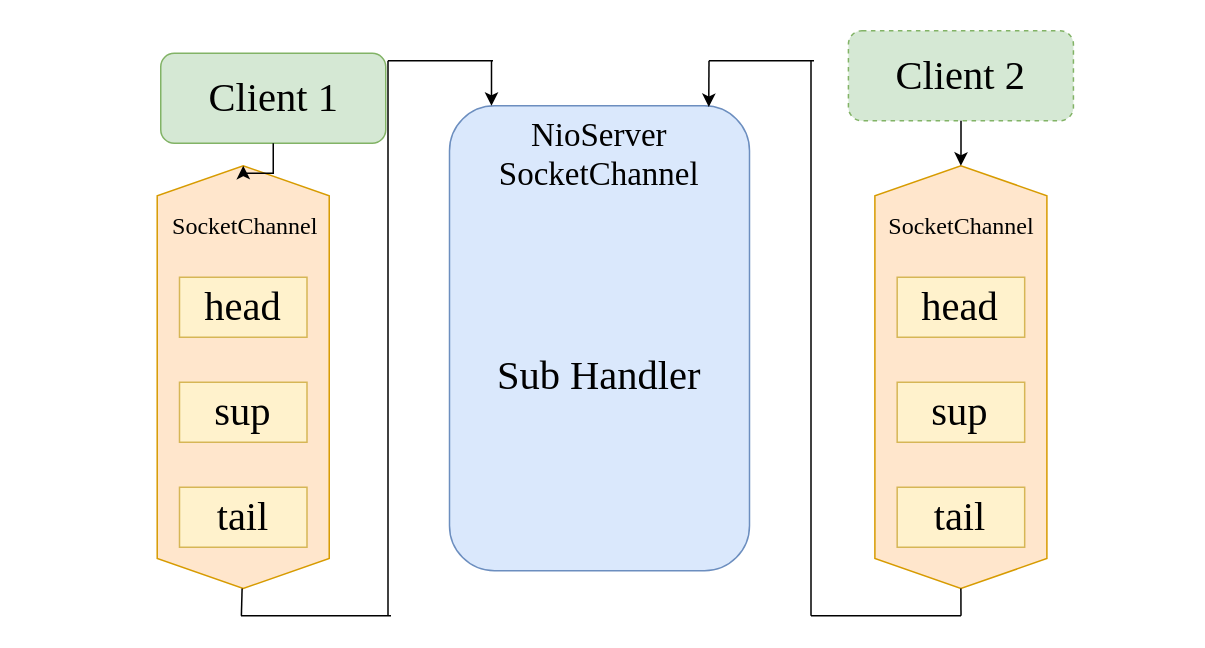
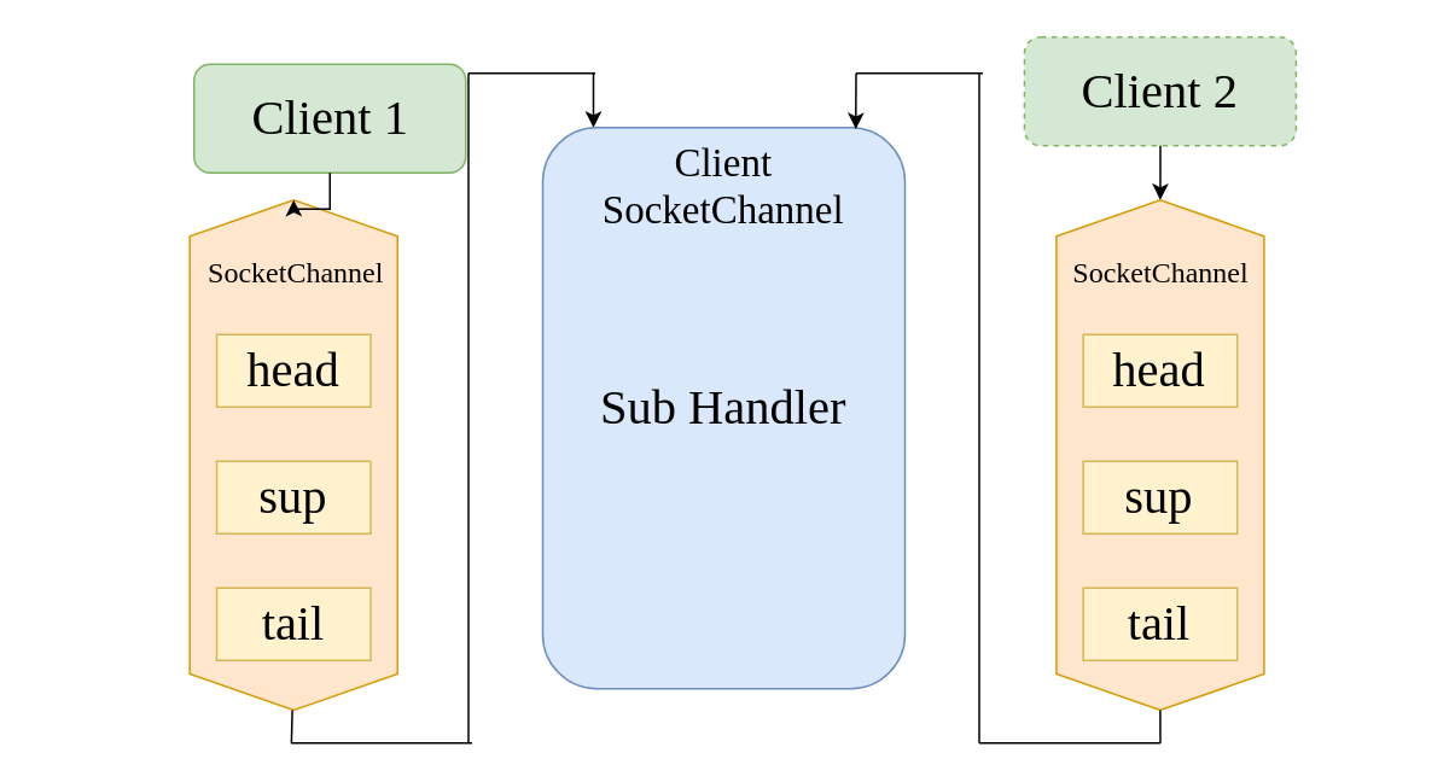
  <mxCell id="0" />
  <mxCell id="1" parent="0" />
  <mxCell id="2" value="" style="group" vertex="1" connectable="0" parent="1"><mxGeometry x="58" y="20" width="209" height="371.845" as="geometry" /></mxCell>
  <mxCell id="3" value="Client 1" style="rounded=1;whiteSpace=wrap;html=1;fontSize=27;fontFamily=Comic Sans MS;fillColor=#d5e8d4;strokeColor=#82b366;" vertex="1" parent="2"><mxGeometry x="48.5" y="15" width="150" height="60" as="geometry" /></mxCell>
  <mxCell id="4" value="" style="group" vertex="1" connectable="0" parent="2"><mxGeometry y="89.995" width="209" height="281.85" as="geometry" /></mxCell>
  <mxCell id="5" value="" style="shape=hexagon;perimeter=hexagonPerimeter2;whiteSpace=wrap;html=1;fixedSize=1;fontFamily=Comic Sans MS;fontSize=27;rotation=90;fillColor=#ffe6cc;strokeColor=#d79b00;" vertex="1" parent="4"><mxGeometry x="-37.45" y="83.585" width="281.85" height="114.68" as="geometry" /></mxCell>
  <mxCell id="6" value="head" style="rounded=0;whiteSpace=wrap;html=1;fontFamily=Comic Sans MS;fontSize=27;fillColor=#fff2cc;strokeColor=#d6b656;" vertex="1" parent="4"><mxGeometry x="61" y="74.345" width="85" height="40" as="geometry" /></mxCell>
  <mxCell id="7" value="sup" style="rounded=0;whiteSpace=wrap;html=1;fontFamily=Comic Sans MS;fontSize=27;fillColor=#fff2cc;strokeColor=#d6b656;" vertex="1" parent="4"><mxGeometry x="61" y="144.345" width="85" height="40" as="geometry" /></mxCell>
  <mxCell id="8" value="tail" style="rounded=0;whiteSpace=wrap;html=1;fontFamily=Comic Sans MS;fontSize=27;fillColor=#fff2cc;strokeColor=#d6b656;" vertex="1" parent="4"><mxGeometry x="61" y="214.345" width="85" height="40" as="geometry" /></mxCell>
  <mxCell id="9" value="SocketChannel" style="text;html=1;strokeColor=none;fillColor=none;align=center;verticalAlign=middle;whiteSpace=wrap;rounded=0;fontFamily=Comic Sans MS;fontSize=16;" vertex="1" parent="4"><mxGeometry x="50" y="25.34" width="110" height="30" as="geometry" /></mxCell>
  <mxCell id="10" value="" style="edgeStyle=orthogonalEdgeStyle;rounded=0;orthogonalLoop=1;jettySize=auto;html=1;fontFamily=Comic Sans MS;fontSize=16;entryX=0;entryY=0.5;entryDx=0;entryDy=0;" edge="1" parent="2" source="3" target="5"><mxGeometry relative="1" as="geometry"><mxPoint x="314" y="130" as="targetPoint" /></mxGeometry></mxCell>
  <mxCell id="11" value="" style="endArrow=none;html=1;fontFamily=Comic Sans MS;fontSize=22;fontColor=#000000;" edge="1" parent="2"><mxGeometry width="50" height="50" relative="1" as="geometry"><mxPoint x="200" y="390" as="sourcePoint" /><mxPoint x="200" y="20" as="targetPoint" /></mxGeometry></mxCell>
  <mxCell id="12" value="" style="group" vertex="1" connectable="0" parent="1"><mxGeometry x="536.45" y="20" width="209" height="371.845" as="geometry" /></mxCell>
  <mxCell id="13" value="Client 2" style="rounded=1;whiteSpace=wrap;html=1;fontSize=27;fontFamily=Comic Sans MS;fillColor=#d5e8d4;strokeColor=#82b366;dashed=1;" vertex="1" parent="12"><mxGeometry x="28.5" width="150" height="60" as="geometry" /></mxCell>
  <mxCell id="14" value="" style="group" vertex="1" connectable="0" parent="12"><mxGeometry y="89.995" width="209" height="281.85" as="geometry" /></mxCell>
  <mxCell id="15" value="" style="shape=hexagon;perimeter=hexagonPerimeter2;whiteSpace=wrap;html=1;fixedSize=1;fontFamily=Comic Sans MS;fontSize=27;rotation=90;fillColor=#ffe6cc;strokeColor=#d79b00;" vertex="1" parent="14"><mxGeometry x="-37.45" y="83.585" width="281.85" height="114.68" as="geometry" /></mxCell>
  <mxCell id="16" value="head" style="rounded=0;whiteSpace=wrap;html=1;fontFamily=Comic Sans MS;fontSize=27;fillColor=#fff2cc;strokeColor=#d6b656;" vertex="1" parent="14"><mxGeometry x="61" y="74.345" width="85" height="40" as="geometry" /></mxCell>
  <mxCell id="17" value="sup" style="rounded=0;whiteSpace=wrap;html=1;fontFamily=Comic Sans MS;fontSize=27;fillColor=#fff2cc;strokeColor=#d6b656;" vertex="1" parent="14"><mxGeometry x="61" y="144.345" width="85" height="40" as="geometry" /></mxCell>
  <mxCell id="18" value="tail" style="rounded=0;whiteSpace=wrap;html=1;fontFamily=Comic Sans MS;fontSize=27;fillColor=#fff2cc;strokeColor=#d6b656;" vertex="1" parent="14"><mxGeometry x="61" y="214.345" width="85" height="40" as="geometry" /></mxCell>
  <mxCell id="19" value="SocketChannel" style="text;html=1;strokeColor=none;fillColor=none;align=center;verticalAlign=middle;whiteSpace=wrap;rounded=0;fontFamily=Comic Sans MS;fontSize=16;" vertex="1" parent="14"><mxGeometry y="25.345" width="209" height="30" as="geometry" /></mxCell>
  <mxCell id="20" value="" style="edgeStyle=orthogonalEdgeStyle;rounded=0;orthogonalLoop=1;jettySize=auto;html=1;fontFamily=Comic Sans MS;fontSize=16;entryX=0;entryY=0.5;entryDx=0;entryDy=0;" edge="1" parent="12" source="13" target="15"><mxGeometry relative="1" as="geometry"><mxPoint x="314" y="130" as="targetPoint" /></mxGeometry></mxCell>
  <mxCell id="21" value="" style="endArrow=none;html=1;fontFamily=Comic Sans MS;fontSize=22;fontColor=#000000;" edge="1" parent="12"><mxGeometry width="50" height="50" relative="1" as="geometry"><mxPoint x="3.55" y="390" as="sourcePoint" /><mxPoint x="3.55" y="20" as="targetPoint" /></mxGeometry></mxCell>
  <mxCell id="22" value="&lt;br&gt;" style="rounded=1;whiteSpace=wrap;html=1;fontFamily=Comic Sans MS;fontSize=27;fillColor=#dae8fc;strokeColor=#6c8ebf;verticalAlign=top;" vertex="1" parent="1"><mxGeometry x="299" y="70" width="200" height="310" as="geometry" /></mxCell>
- <mxCell id="23" value="&lt;span style=&quot;font-family: &amp;#34;comic sans ms&amp;#34; ; font-size: 22px ; font-style: normal ; font-weight: 400 ; letter-spacing: normal ; text-indent: 0px ; text-transform: none ; word-spacing: 0px ; display: inline ; float: none&quot;&gt;NioServer&lt;br&gt;SocketChannel&lt;/span&gt;" style="text;whiteSpace=wrap;html=1;fontSize=22;fontFamily=Comic Sans MS;labelBackgroundColor=none;labelBorderColor=none;align=center;" vertex="1" parent="1"><mxGeometry x="269" y="70" width="260" height="50" as="geometry" /></mxCell>
- <mxCell id="24" value="Sub Handler" style="rounded=0;whiteSpace=wrap;html=1;fontFamily=Comic Sans MS;fontSize=27;strokeColor=none;fillColor=none;" vertex="1" parent="1"><mxGeometry x="309" y="220" width="180" height="60" as="geometry" /></mxCell>
+ <mxCell id="23" value="&lt;span style=&quot;font-family: &amp;#34;comic sans ms&amp;#34; ; font-size: 22px ; font-style: normal ; font-weight: 400 ; letter-spacing: normal ; text-indent: 0px ; text-transform: none ; word-spacing: 0px ; display: inline ; float: none&quot;&gt;Client&lt;br&gt;SocketChannel&lt;/span&gt;" style="text;whiteSpace=wrap;html=1;fontSize=22;fontFamily=Comic Sans MS;labelBackgroundColor=none;labelBorderColor=none;align=center;" vertex="1" parent="1"><mxGeometry x="269" y="70" width="260" height="50" as="geometry" /></mxCell>
+ <mxCell id="24" value="Sub Handler" style="rounded=0;whiteSpace=wrap;html=1;fontFamily=Comic Sans MS;fontSize=27;strokeColor=none;fillColor=none;" vertex="1" parent="1"><mxGeometry x="309" y="195" width="180" height="60" as="geometry" /></mxCell>
  <mxCell id="25" value="" style="endArrow=classic;html=1;fontFamily=Comic Sans MS;fontSize=22;fontColor=#000000;entryX=0.25;entryY=0;entryDx=0;entryDy=0;" edge="1" parent="1"><mxGeometry width="50" height="50" relative="1" as="geometry"><mxPoint x="327" y="40" as="sourcePoint" /><mxPoint x="327" y="70" as="targetPoint" /></mxGeometry></mxCell>
  <mxCell id="26" value="" style="endArrow=classic;html=1;fontFamily=Comic Sans MS;fontSize=22;fontColor=#000000;entryX=0.734;entryY=0.016;entryDx=0;entryDy=0;entryPerimeter=0;" edge="1" parent="1"><mxGeometry width="50" height="50" relative="1" as="geometry"><mxPoint x="472" y="40" as="sourcePoint" /><mxPoint x="471.84" y="70.8" as="targetPoint" /></mxGeometry></mxCell>
  <mxCell id="27" value="" style="endArrow=none;html=1;fontFamily=Comic Sans MS;fontSize=22;fontColor=#000000;" edge="1" parent="1"><mxGeometry width="50" height="50" relative="1" as="geometry"><mxPoint x="258" y="40" as="sourcePoint" /><mxPoint x="328" y="40" as="targetPoint" /></mxGeometry></mxCell>
  <mxCell id="28" value="" style="endArrow=none;html=1;fontFamily=Comic Sans MS;fontSize=22;fontColor=#000000;" edge="1" parent="1"><mxGeometry width="50" height="50" relative="1" as="geometry"><mxPoint x="472" y="40" as="sourcePoint" /><mxPoint x="542" y="40" as="targetPoint" /></mxGeometry></mxCell>
  <mxCell id="29" value="" style="endArrow=none;html=1;fontFamily=Comic Sans MS;fontSize=22;fontColor=#000000;" edge="1" parent="1"><mxGeometry width="50" height="50" relative="1" as="geometry"><mxPoint x="260" y="410" as="sourcePoint" /><mxPoint x="160" y="410" as="targetPoint" /></mxGeometry></mxCell>
  <mxCell id="30" value="" style="endArrow=none;html=1;fontFamily=Comic Sans MS;fontSize=22;fontColor=#000000;entryX=1;entryY=0.5;entryDx=0;entryDy=0;" edge="1" parent="1"><mxGeometry width="50" height="50" relative="1" as="geometry"><mxPoint x="160.26" y="410" as="sourcePoint" /><mxPoint x="160.735" y="391.845" as="targetPoint" /></mxGeometry></mxCell>
  <mxCell id="31" value="" style="endArrow=none;html=1;fontFamily=Comic Sans MS;fontSize=22;fontColor=#000000;" edge="1" parent="1"><mxGeometry width="50" height="50" relative="1" as="geometry"><mxPoint x="640" y="410" as="sourcePoint" /><mxPoint x="540" y="410" as="targetPoint" /></mxGeometry></mxCell>
  <mxCell id="32" value="" style="endArrow=none;html=1;fontFamily=Comic Sans MS;fontSize=22;fontColor=#000000;entryX=1;entryY=0.5;entryDx=0;entryDy=0;" edge="1" parent="1" target="15"><mxGeometry width="50" height="50" relative="1" as="geometry"><mxPoint x="640" y="410" as="sourcePoint" /><mxPoint x="520.735" y="391.845" as="targetPoint" /></mxGeometry></mxCell>
